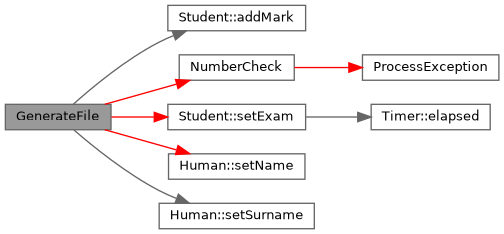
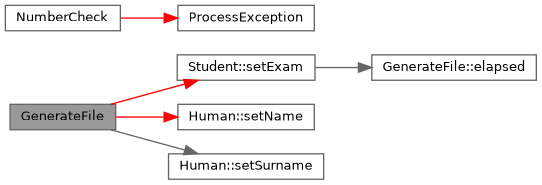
  digraph {
    rankdir=LR
    node [color=grey40 fillcolor=white fontname=Helvetica fontsize=10 shape=box style=filled]
    edge [color=red fontname=Helvetica fontsize=10 labelfontname=Helvetica labelfontsize=10 style=solid]
    n1 [color=gray40 fillcolor=grey60 fontcolor=black height=0.2 label=GenerateFile width=0.4]
-   n2 [height=0.2 label="Student::addMark" width=0.4]
    n3 [height=0.2 label=NumberCheck width=0.4]
    n4 [height=0.2 label="Student::setExam" width=0.4]
    n5 [height=0.2 label="Human::setName" width=0.4]
    n6 [height=0.2 label="Human::setSurname" width=0.4]
-   n7 [height=0.2 label="Timer::elapsed" width=0.4]
+   n7 [height=0.2 label="GenerateFile::elapsed" width=0.4]
    n8 [height=0.2 label=ProcessException width=0.4]
-   n1 -> n2 [color=gray40]
-   n1 -> n3
    n1 -> n4
    n1 -> n5
    n1 -> n6 [color=gray40]
    n3 -> n8
    n4 -> n7 [color=gray40]
  }
